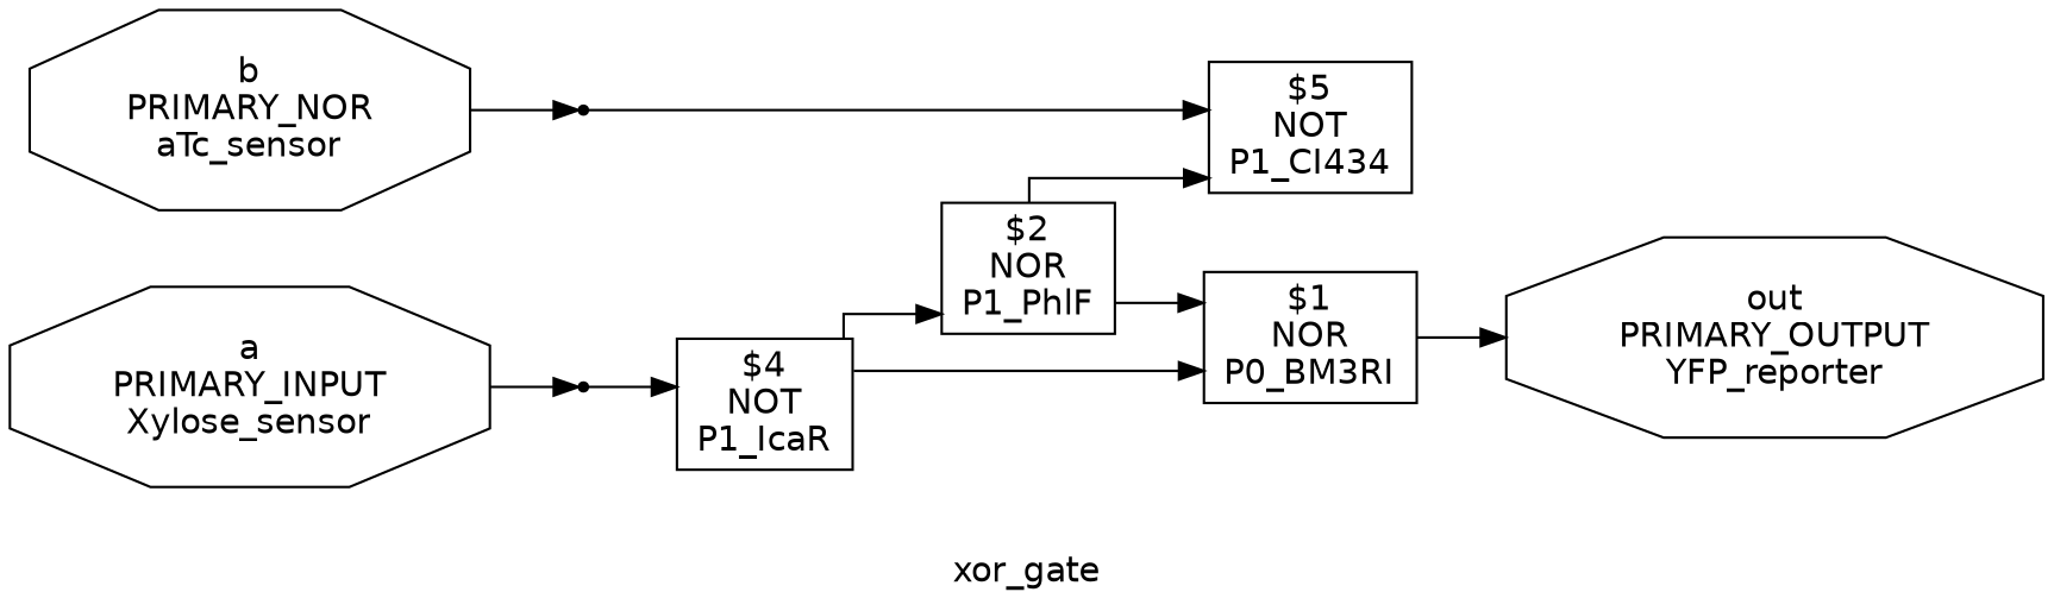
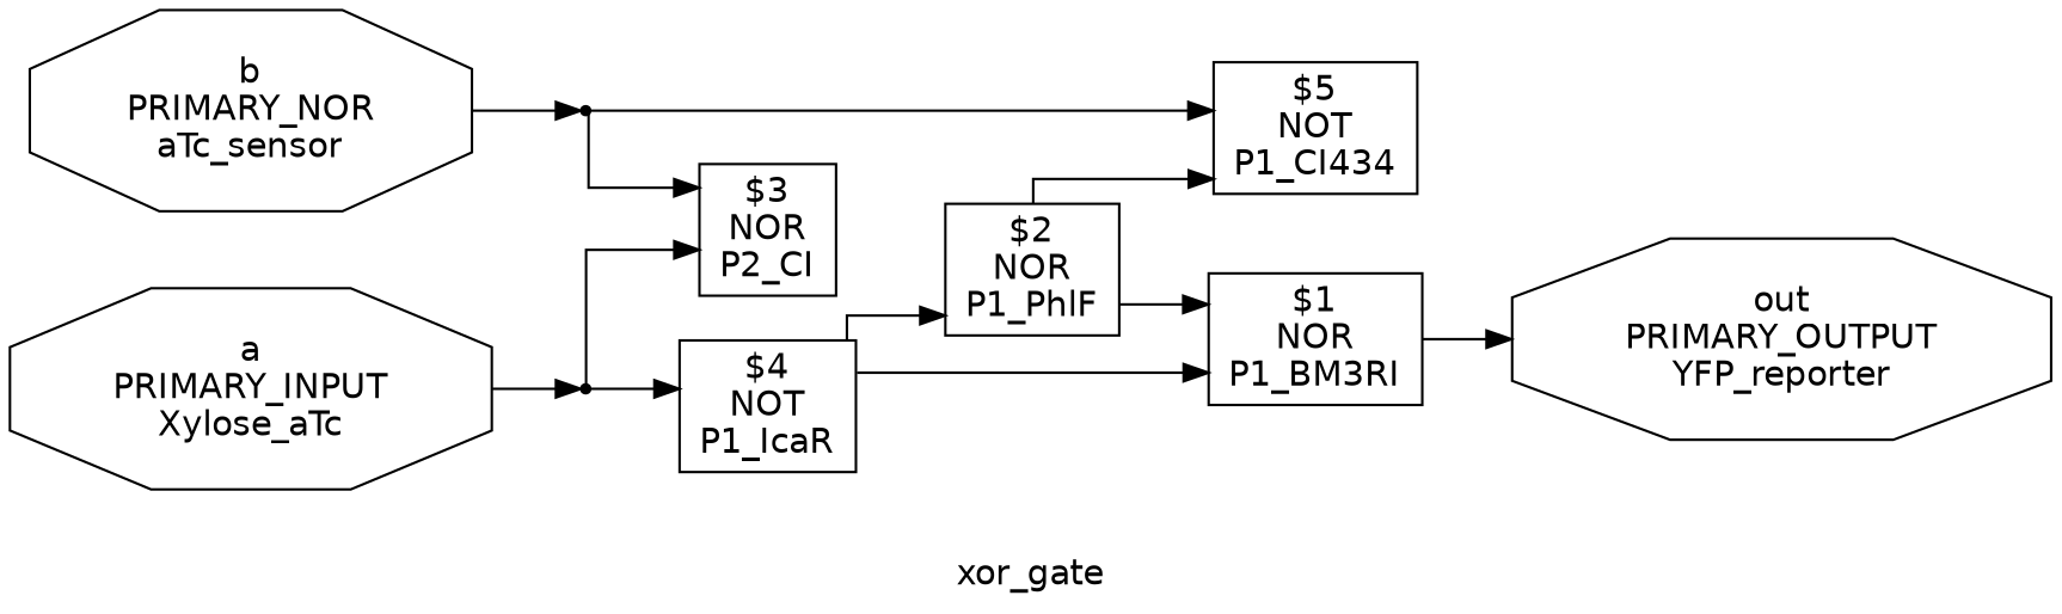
  digraph {
    fontname="DejaVu Sans"
    label=xor_gate
    rankdir=LR
    remincross=true
    splines=ortho
    node [fontname="DejaVu Sans" shape=box]
    edge [fontname="DejaVu Sans"]
    n1 [label="b\nPRIMARY_NOR\naTc_sensor" shape=octagon]
-   n2 [label="a\nPRIMARY_INPUT\nXylose_sensor" shape=octagon]
+   n2 [label="a\nPRIMARY_INPUT\nXylose_aTc" shape=octagon]
    n3 [label="out\nPRIMARY_OUTPUT\nYFP_reporter" shape=octagon]
    bPoint [shape=point]
    aPoint [shape=point]
+   n6 [label="$3\nNOR\nP2_CI"]
    n7 [label="$5\nNOT\nP1_CI434"]
    n8 [label="$4\nNOT\nP1_IcaR"]
-   n9 [label="$1\nNOR\nP0_BM3RI"]
+   n9 [label="$1\nNOR\nP1_BM3RI"]
    n10 [label="$2\nNOR\nP1_PhlF"]
    subgraph sub_1 {
      rank=same
      n1
      n2
    }
    subgraph sub_2 {
      rank=same
      n3
    }
    n1 -> bPoint [headport=w]
    n2 -> aPoint [headport=w]
+   bPoint -> n6 [tailport=e]
    bPoint -> n7 [tailport=e]
+   aPoint -> n6 [tailport=e]
    aPoint -> n8 [tailport=e]
    n8 -> n9
    n8 -> n10
    n9 -> n3
    n10 -> n7
    n10 -> n9
  }
